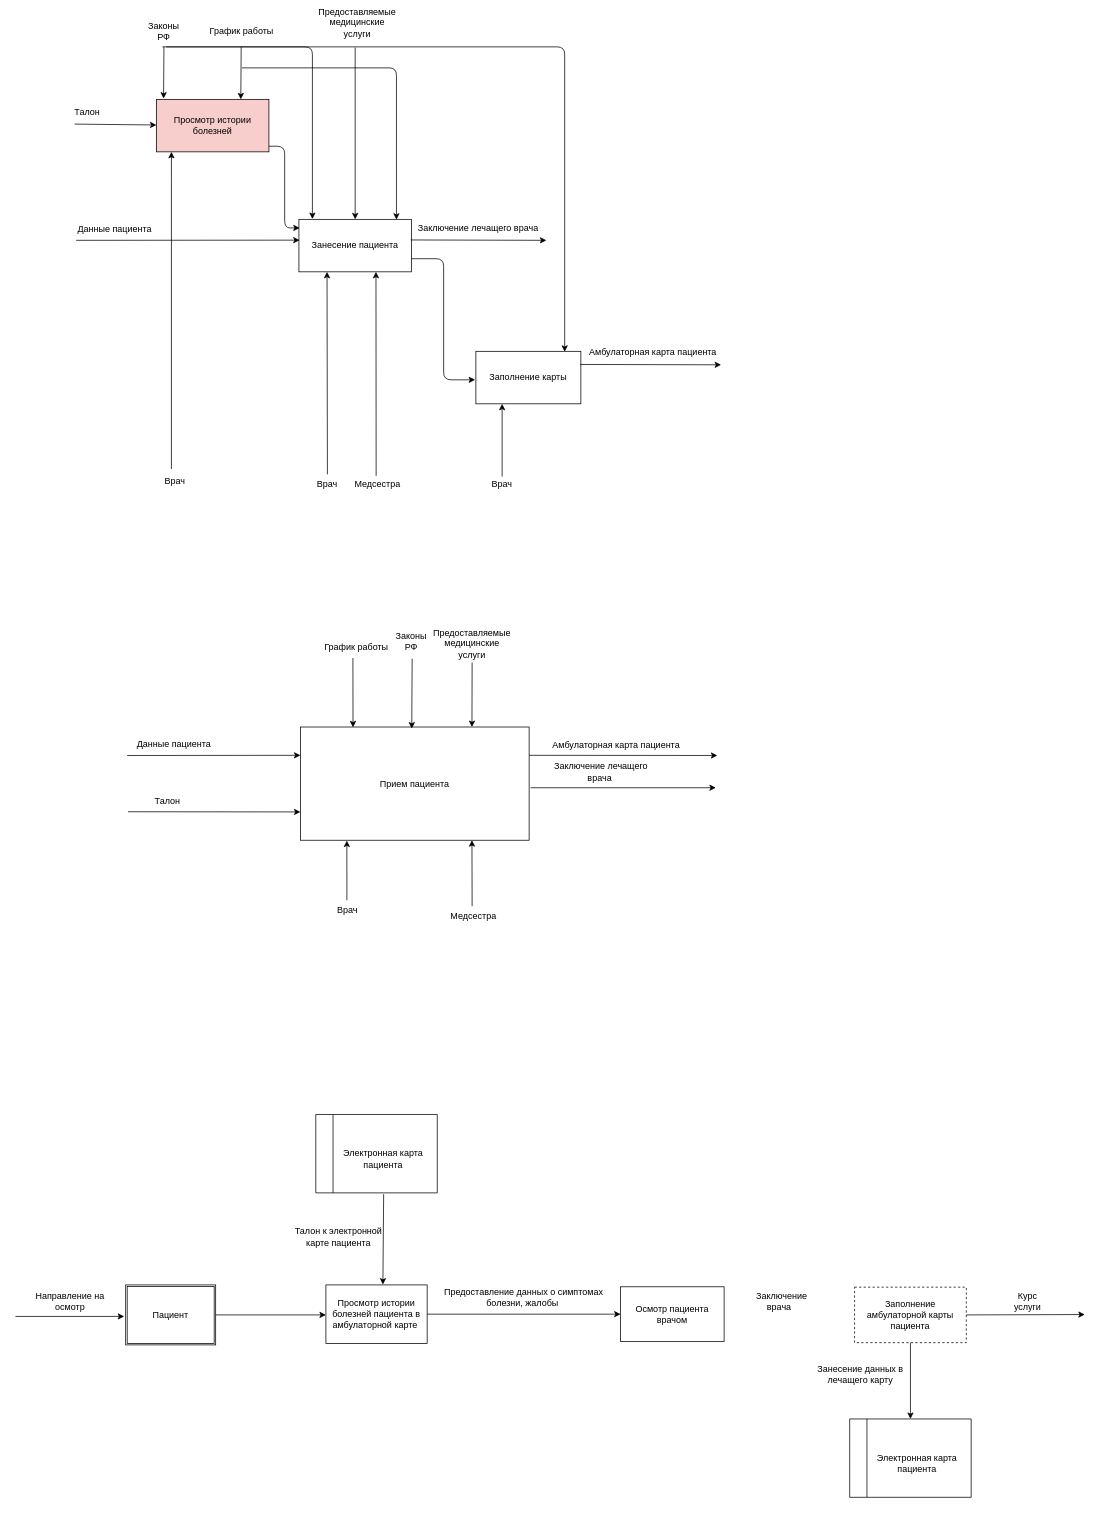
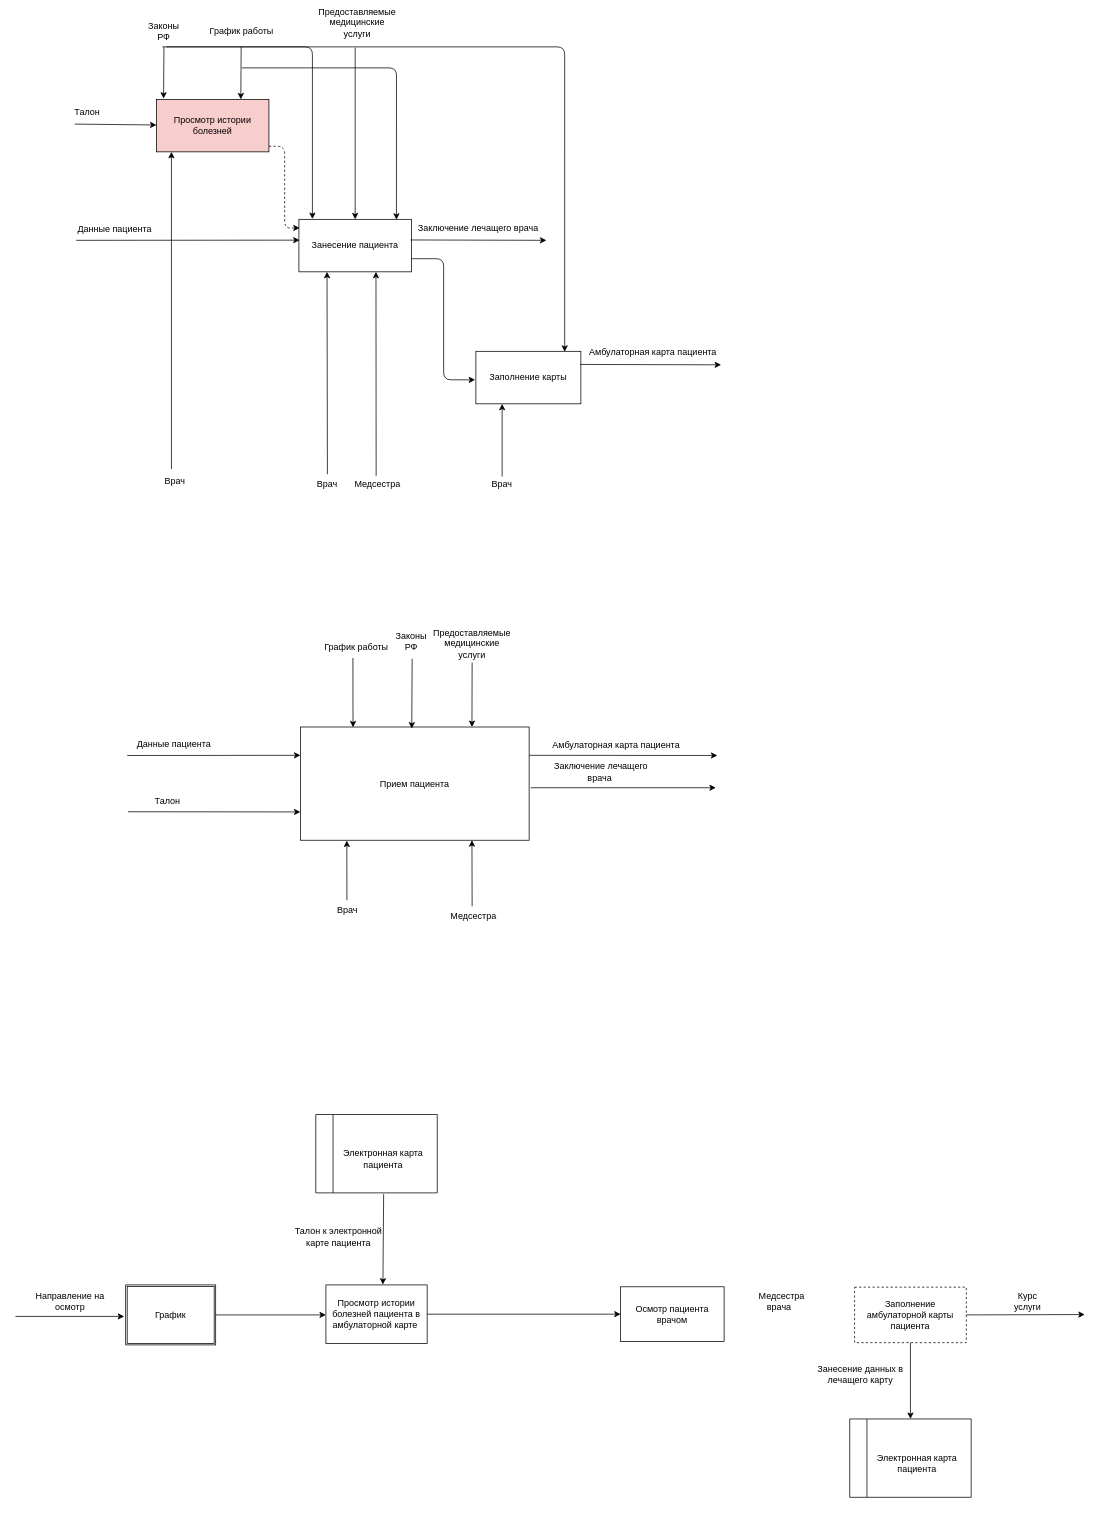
  <mxCell id="0" />
  <mxCell id="1" parent="0" />
  <mxCell id="2" value="" style="edgeStyle=orthogonalEdgeStyle;rounded=0;orthogonalLoop=1;jettySize=auto;html=1;" parent="1" target="3" edge="1"><mxGeometry relative="1" as="geometry"><mxPoint x="228" y="625" as="sourcePoint" /><Array as="points"><mxPoint x="228" y="242" /><mxPoint x="228" y="242" /></Array></mxGeometry></mxCell>
  <mxCell id="3" value="Просмотр истории болезней&lt;br&gt;" style="rounded=0;whiteSpace=wrap;html=1;fillColor=#f8cecc;" parent="1" vertex="1"><mxGeometry x="208" y="132" width="150" height="70" as="geometry" /></mxCell>
  <mxCell id="4" value="Талон&lt;br&gt;" style="text;html=1;strokeColor=none;fillColor=none;align=center;verticalAlign=middle;whiteSpace=wrap;rounded=0;" parent="1" vertex="1"><mxGeometry x="61" y="140" width="110" height="20" as="geometry" /></mxCell>
  <mxCell id="5" value="" style="endArrow=classic;html=1;" parent="1" edge="1"><mxGeometry width="50" height="50" relative="1" as="geometry"><mxPoint x="218" y="62" as="sourcePoint" /><mxPoint x="217.5" y="131" as="targetPoint" /></mxGeometry></mxCell>
  <mxCell id="6" value="График работы&amp;nbsp;" style="text;html=1;strokeColor=none;fillColor=none;align=center;verticalAlign=middle;whiteSpace=wrap;rounded=0;" parent="1" vertex="1"><mxGeometry x="255.5" y="27" width="135" height="30" as="geometry" /></mxCell>
  <mxCell id="7" value="Занесение пациента" style="rounded=0;whiteSpace=wrap;html=1;" parent="1" vertex="1"><mxGeometry x="398" y="292" width="150" height="70" as="geometry" /></mxCell>
  <mxCell id="8" style="edgeStyle=orthogonalEdgeStyle;rounded=0;orthogonalLoop=1;jettySize=auto;html=1;exitX=0.5;exitY=1;exitDx=0;exitDy=0;" parent="1" edge="1"><mxGeometry relative="1" as="geometry"><mxPoint x="148" y="312" as="sourcePoint" /><mxPoint x="148" y="312" as="targetPoint" /></mxGeometry></mxCell>
  <mxCell id="9" value="" style="endArrow=classic;html=1;entryX=0.25;entryY=1;entryDx=0;entryDy=0;" parent="1" target="7" edge="1"><mxGeometry width="50" height="50" relative="1" as="geometry"><mxPoint x="436" y="632" as="sourcePoint" /><mxPoint x="478" y="422" as="targetPoint" /></mxGeometry></mxCell>
  <mxCell id="10" value="Заключение лечащего врача&amp;nbsp;" style="text;html=1;strokeColor=none;fillColor=none;align=center;verticalAlign=middle;whiteSpace=wrap;rounded=0;" parent="1" vertex="1"><mxGeometry x="721" y="1004" width="160" height="50" as="geometry" /></mxCell>
  <mxCell id="11" value="Заполнение карты" style="rounded=0;whiteSpace=wrap;html=1;" parent="1" vertex="1"><mxGeometry x="634" y="468" width="140" height="70" as="geometry" /></mxCell>
  <mxCell id="12" value="" style="endArrow=classic;html=1;entryX=0.25;entryY=1;entryDx=0;entryDy=0;exitX=0.5;exitY=0;exitDx=0;exitDy=0;" parent="1" target="11" edge="1" source="13"><mxGeometry width="50" height="50" relative="1" as="geometry"><mxPoint x="621" y="625" as="sourcePoint" /><mxPoint x="608" y="582" as="targetPoint" /></mxGeometry></mxCell>
  <mxCell id="13" value="Врач" style="text;html=1;strokeColor=none;fillColor=none;align=center;verticalAlign=middle;whiteSpace=wrap;rounded=0;" parent="1" vertex="1"><mxGeometry x="649" y="635" width="40" height="20" as="geometry" /></mxCell>
  <mxCell id="14" style="edgeStyle=orthogonalEdgeStyle;rounded=0;orthogonalLoop=1;jettySize=auto;html=1;exitX=0.5;exitY=1;exitDx=0;exitDy=0;" parent="1" source="13" target="13" edge="1"><mxGeometry relative="1" as="geometry" /></mxCell>
  <mxCell id="15" value="Врач&lt;br&gt;" style="text;html=1;strokeColor=none;fillColor=none;align=center;verticalAlign=middle;whiteSpace=wrap;rounded=0;" parent="1" vertex="1"><mxGeometry x="213" y="632" width="40" height="20" as="geometry" /></mxCell>
  <mxCell id="16" value="Законы РФ" style="text;html=1;strokeColor=none;fillColor=none;align=center;verticalAlign=middle;whiteSpace=wrap;rounded=0;" parent="1" vertex="1"><mxGeometry x="198" y="32" width="40" height="20" as="geometry" /></mxCell>
  <mxCell id="17" value="" style="endArrow=classic;html=1;entryX=0.75;entryY=0;entryDx=0;entryDy=0;" parent="1" target="3" edge="1"><mxGeometry width="50" height="50" relative="1" as="geometry"><mxPoint x="321" y="62" as="sourcePoint" /><mxPoint x="328" y="72" as="targetPoint" /></mxGeometry></mxCell>
  <mxCell id="18" value="Прием пациента&lt;br&gt;" style="rounded=0;whiteSpace=wrap;html=1;" parent="1" vertex="1"><mxGeometry x="400" y="969" width="305" height="151" as="geometry" /></mxCell>
  <mxCell id="19" value="" style="endArrow=classic;html=1;entryX=0;entryY=0.25;entryDx=0;entryDy=0;" parent="1" target="18" edge="1"><mxGeometry width="50" height="50" relative="1" as="geometry"><mxPoint x="169" y="1007" as="sourcePoint" /><mxPoint x="281" y="984" as="targetPoint" /></mxGeometry></mxCell>
  <mxCell id="20" value="Данные пациента" style="text;html=1;strokeColor=none;fillColor=none;align=center;verticalAlign=middle;whiteSpace=wrap;rounded=0;" parent="1" vertex="1"><mxGeometry x="176" y="982" width="111" height="20" as="geometry" /></mxCell>
  <mxCell id="21" value="" style="endArrow=classic;html=1;entryX=0;entryY=0.75;entryDx=0;entryDy=0;" parent="1" target="18" edge="1"><mxGeometry width="50" height="50" relative="1" as="geometry"><mxPoint x="170" y="1082" as="sourcePoint" /><mxPoint x="327" y="1088" as="targetPoint" /></mxGeometry></mxCell>
  <mxCell id="22" value="Талон" style="text;html=1;strokeColor=none;fillColor=none;align=center;verticalAlign=middle;whiteSpace=wrap;rounded=0;" parent="1" vertex="1"><mxGeometry x="167" y="1058" width="112" height="20" as="geometry" /></mxCell>
  <mxCell id="23" value="" style="endArrow=classic;html=1;entryX=0.203;entryY=1.003;entryDx=0;entryDy=0;entryPerimeter=0;" parent="1" target="18" edge="1"><mxGeometry width="50" height="50" relative="1" as="geometry"><mxPoint x="462" y="1200" as="sourcePoint" /><mxPoint x="477" y="1150" as="targetPoint" /></mxGeometry></mxCell>
  <mxCell id="24" value="Врач" style="text;html=1;strokeColor=none;fillColor=none;align=center;verticalAlign=middle;whiteSpace=wrap;rounded=0;" parent="1" vertex="1"><mxGeometry x="443" y="1203" width="40" height="20" as="geometry" /></mxCell>
  <mxCell id="25" value="" style="endArrow=classic;html=1;entryX=0.75;entryY=1;entryDx=0;entryDy=0;" parent="1" target="18" edge="1"><mxGeometry width="50" height="50" relative="1" as="geometry"><mxPoint x="629" y="1208" as="sourcePoint" /><mxPoint x="639" y="1186" as="targetPoint" /></mxGeometry></mxCell>
  <mxCell id="26" value="Медсестра" style="text;html=1;strokeColor=none;fillColor=none;align=center;verticalAlign=middle;whiteSpace=wrap;rounded=0;" parent="1" vertex="1"><mxGeometry x="611" y="1211" width="40" height="20" as="geometry" /></mxCell>
  <mxCell id="27" value="" style="endArrow=classic;html=1;entryX=0.23;entryY=0.003;entryDx=0;entryDy=0;entryPerimeter=0;" parent="1" target="18" edge="1"><mxGeometry width="50" height="50" relative="1" as="geometry"><mxPoint x="470" y="877" as="sourcePoint" /><mxPoint x="506" y="843" as="targetPoint" /></mxGeometry></mxCell>
  <mxCell id="28" value="График работы&amp;nbsp;" style="text;html=1;strokeColor=none;fillColor=none;align=center;verticalAlign=middle;whiteSpace=wrap;rounded=0;" parent="1" vertex="1"><mxGeometry x="408.5" y="848" width="135" height="30" as="geometry" /></mxCell>
  <mxCell id="29" value="" style="endArrow=classic;html=1;entryX=0.75;entryY=0;entryDx=0;entryDy=0;" parent="1" target="18" edge="1"><mxGeometry width="50" height="50" relative="1" as="geometry"><mxPoint x="629" y="883" as="sourcePoint" /><mxPoint x="662" y="879" as="targetPoint" /></mxGeometry></mxCell>
  <mxCell id="30" value="Предоставляемые медицинские услуги" style="text;html=1;strokeColor=none;fillColor=none;align=center;verticalAlign=middle;whiteSpace=wrap;rounded=0;" parent="1" vertex="1"><mxGeometry x="609" y="848" width="40" height="20" as="geometry" /></mxCell>
  <mxCell id="31" value="" style="endArrow=classic;html=1;exitX=1;exitY=0.25;exitDx=0;exitDy=0;" parent="1" source="18" edge="1"><mxGeometry width="50" height="50" relative="1" as="geometry"><mxPoint x="847" y="996" as="sourcePoint" /><mxPoint x="956" y="1007" as="targetPoint" /></mxGeometry></mxCell>
  <mxCell id="32" value="Амбулаторная карта пациента&amp;nbsp;" style="text;html=1;strokeColor=none;fillColor=none;align=center;verticalAlign=middle;whiteSpace=wrap;rounded=0;" parent="1" vertex="1"><mxGeometry x="717" y="984" width="212" height="20" as="geometry" /></mxCell>
  <mxCell id="33" value="" style="endArrow=classic;html=1;entryX=0;entryY=0.25;entryDx=0;entryDy=0;" edge="1" parent="1"><mxGeometry width="50" height="50" relative="1" as="geometry"><mxPoint x="101" y="320" as="sourcePoint" /><mxPoint x="399" y="319.75" as="targetPoint" /></mxGeometry></mxCell>
  <mxCell id="34" value="Данные пациента" style="text;html=1;strokeColor=none;fillColor=none;align=center;verticalAlign=middle;whiteSpace=wrap;rounded=0;" vertex="1" parent="1"><mxGeometry x="97" y="296" width="111" height="20" as="geometry" /></mxCell>
  <mxCell id="35" value="Амбулаторная карта пациента&amp;nbsp;" style="text;html=1;strokeColor=none;fillColor=none;align=center;verticalAlign=middle;whiteSpace=wrap;rounded=0;" vertex="1" parent="1"><mxGeometry x="766" y="462" width="212" height="16" as="geometry" /></mxCell>
  <mxCell id="36" value="" style="endArrow=classic;html=1;" edge="1" parent="1"><mxGeometry width="50" height="50" relative="1" as="geometry"><mxPoint x="707" y="1050" as="sourcePoint" /><mxPoint x="954" y="1050" as="targetPoint" /></mxGeometry></mxCell>
  <mxCell id="37" value="" style="edgeStyle=elbowEdgeStyle;elbow=horizontal;endArrow=classic;html=1;exitX=1;exitY=0.75;exitDx=0;exitDy=0;" edge="1" parent="1" source="7"><mxGeometry width="50" height="50" relative="1" as="geometry"><mxPoint x="521" y="489" as="sourcePoint" /><mxPoint x="633" y="506" as="targetPoint" /></mxGeometry></mxCell>
  <mxCell id="38" value="Врач" style="text;html=1;strokeColor=none;fillColor=none;align=center;verticalAlign=middle;whiteSpace=wrap;rounded=0;" vertex="1" parent="1"><mxGeometry x="416" y="635" width="40" height="20" as="geometry" /></mxCell>
  <mxCell id="39" value="" style="endArrow=classic;html=1;" edge="1" parent="1" target="3"><mxGeometry width="50" height="50" relative="1" as="geometry"><mxPoint x="99" y="165" as="sourcePoint" /><mxPoint x="166" y="149" as="targetPoint" /></mxGeometry></mxCell>
  <mxCell id="40" value="" style="endArrow=classic;html=1;exitX=1;exitY=0.25;exitDx=0;exitDy=0;" edge="1" parent="1"><mxGeometry width="50" height="50" relative="1" as="geometry"><mxPoint x="773" y="485.5" as="sourcePoint" /><mxPoint x="961" y="486" as="targetPoint" /></mxGeometry></mxCell>
  <mxCell id="41" value="Законы РФ" style="text;html=1;strokeColor=none;fillColor=none;align=center;verticalAlign=middle;whiteSpace=wrap;rounded=0;" vertex="1" parent="1"><mxGeometry x="528" y="845" width="40" height="20" as="geometry" /></mxCell>
  <mxCell id="42" value="" style="endArrow=classic;html=1;" edge="1" parent="1"><mxGeometry width="50" height="50" relative="1" as="geometry"><mxPoint x="549" y="878" as="sourcePoint" /><mxPoint x="548.5" y="971" as="targetPoint" /></mxGeometry></mxCell>
  <mxCell id="43" value="Медсестра" style="text;html=1;strokeColor=none;fillColor=none;align=center;verticalAlign=middle;whiteSpace=wrap;rounded=0;" vertex="1" parent="1"><mxGeometry x="483" y="635" width="40" height="20" as="geometry" /></mxCell>
  <mxCell id="44" value="" style="endArrow=classic;html=1;entryX=0.75;entryY=1;entryDx=0;entryDy=0;" edge="1" parent="1"><mxGeometry width="50" height="50" relative="1" as="geometry"><mxPoint x="501" y="634" as="sourcePoint" /><mxPoint x="500.75" y="362" as="targetPoint" /></mxGeometry></mxCell>
- <mxCell id="45" value="" style="edgeStyle=elbowEdgeStyle;elbow=horizontal;endArrow=classic;html=1;exitX=1;exitY=0.893;exitDx=0;exitDy=0;exitPerimeter=0;entryX=0.007;entryY=0.164;entryDx=0;entryDy=0;entryPerimeter=0;" edge="1" parent="1" source="3" target="7"><mxGeometry width="50" height="50" relative="1" as="geometry"><mxPoint x="366" y="257" as="sourcePoint" /><mxPoint x="416" y="207" as="targetPoint" /></mxGeometry></mxCell>
+ <mxCell id="45" value="" style="edgeStyle=elbowEdgeStyle;elbow=horizontal;endArrow=classic;html=1;exitX=1;exitY=0.893;exitDx=0;exitDy=0;exitPerimeter=0;entryX=0.007;entryY=0.164;entryDx=0;entryDy=0;entryPerimeter=0;dashed=1;" edge="1" parent="1" source="3" target="7"><mxGeometry width="50" height="50" relative="1" as="geometry"><mxPoint x="366" y="257" as="sourcePoint" /><mxPoint x="416" y="207" as="targetPoint" /></mxGeometry></mxCell>
  <mxCell id="46" value="Предоставляемые медицинские услуги" style="text;html=1;strokeColor=none;fillColor=none;align=center;verticalAlign=middle;whiteSpace=wrap;rounded=0;" vertex="1" parent="1"><mxGeometry x="456" y="20" width="40" height="20" as="geometry" /></mxCell>
  <mxCell id="47" value="" style="edgeStyle=segmentEdgeStyle;endArrow=classic;html=1;entryX=0.12;entryY=-0.007;entryDx=0;entryDy=0;entryPerimeter=0;" edge="1" parent="1" target="7"><mxGeometry width="50" height="50" relative="1" as="geometry"><mxPoint x="216" y="62" as="sourcePoint" /><mxPoint x="501" y="129" as="targetPoint" /></mxGeometry></mxCell>
  <mxCell id="48" value="" style="edgeStyle=segmentEdgeStyle;endArrow=classic;html=1;entryX=0.867;entryY=0.007;entryDx=0;entryDy=0;entryPerimeter=0;" edge="1" parent="1" target="7"><mxGeometry width="50" height="50" relative="1" as="geometry"><mxPoint x="322" y="90" as="sourcePoint" /><mxPoint x="429" y="86" as="targetPoint" /></mxGeometry></mxCell>
  <mxCell id="49" value="" style="endArrow=classic;html=1;entryX=0.5;entryY=0;entryDx=0;entryDy=0;" edge="1" parent="1" target="7"><mxGeometry width="50" height="50" relative="1" as="geometry"><mxPoint x="473" y="63" as="sourcePoint" /><mxPoint x="515" y="171" as="targetPoint" /></mxGeometry></mxCell>
  <mxCell id="50" value="" style="edgeStyle=segmentEdgeStyle;endArrow=classic;html=1;entryX=0.846;entryY=0.008;entryDx=0;entryDy=0;entryPerimeter=0;" edge="1" parent="1" target="11"><mxGeometry width="50" height="50" relative="1" as="geometry"><mxPoint x="221" y="62" as="sourcePoint" /><mxPoint x="396" y="78" as="targetPoint" /></mxGeometry></mxCell>
  <mxCell id="51" value="" style="endArrow=classic;html=1;exitX=0.993;exitY=0.393;exitDx=0;exitDy=0;exitPerimeter=0;" edge="1" parent="1" source="7"><mxGeometry width="50" height="50" relative="1" as="geometry"><mxPoint x="641" y="294" as="sourcePoint" /><mxPoint x="728" y="320" as="targetPoint" /></mxGeometry></mxCell>
  <mxCell id="52" value="Заключение лечащего врача&amp;nbsp;" style="text;html=1;strokeColor=none;fillColor=none;align=center;verticalAlign=middle;whiteSpace=wrap;rounded=0;" vertex="1" parent="1"><mxGeometry x="541" y="274" width="196" height="59" as="geometry" /></mxCell>
- <mxCell id="53" value="Пациент" style="shape=ext;double=1;rounded=0;whiteSpace=wrap;html=1;" vertex="1" parent="1"><mxGeometry x="167" y="1713" width="120" height="80" as="geometry" /></mxCell>
+ <mxCell id="53" value="График" style="shape=ext;double=1;rounded=0;whiteSpace=wrap;html=1;" vertex="1" parent="1"><mxGeometry x="167" y="1713" width="120" height="80" as="geometry" /></mxCell>
  <mxCell id="54" value="" style="endArrow=classic;html=1;exitX=1;exitY=0.5;exitDx=0;exitDy=0;" edge="1" parent="1" source="53"><mxGeometry width="50" height="50" relative="1" as="geometry"><mxPoint x="341" y="1748" as="sourcePoint" /><mxPoint x="434" y="1753" as="targetPoint" /></mxGeometry></mxCell>
  <mxCell id="55" value="Просмотр истории болезней пациента в амбулаторной карте&amp;nbsp;" style="rounded=0;whiteSpace=wrap;html=1;" vertex="1" parent="1"><mxGeometry x="434" y="1713" width="135" height="78" as="geometry" /></mxCell>
  <mxCell id="56" value="" style="endArrow=classic;html=1;exitX=1;exitY=0.5;exitDx=0;exitDy=0;" edge="1" parent="1" source="55"><mxGeometry width="50" height="50" relative="1" as="geometry"><mxPoint x="818" y="1697" as="sourcePoint" /><mxPoint x="827" y="1752" as="targetPoint" /></mxGeometry></mxCell>
  <mxCell id="57" value="Осмотр пациента врачом" style="rounded=0;whiteSpace=wrap;html=1;" vertex="1" parent="1"><mxGeometry x="827" y="1715.5" width="138" height="73" as="geometry" /></mxCell>
  <mxCell id="58" value="Заполнение амбулаторной карты пациента" style="rounded=0;whiteSpace=wrap;html=1;dashed=1;" vertex="1" parent="1"><mxGeometry x="1139" y="1716" width="149" height="74" as="geometry" /></mxCell>
  <mxCell id="59" value="" style="endArrow=classic;html=1;exitX=1;exitY=0.5;exitDx=0;exitDy=0;entryX=0;entryY=0.5;entryDx=0;entryDy=0;" edge="1" parent="1" source="58"><mxGeometry width="50" height="50" relative="1" as="geometry"><mxPoint x="1325" y="1754" as="sourcePoint" /><mxPoint x="1446" y="1752.5" as="targetPoint" /></mxGeometry></mxCell>
- <mxCell id="60" value="Предоставление данных о симптомах болезни, жалобы&amp;nbsp;" style="text;html=1;strokeColor=none;fillColor=none;align=center;verticalAlign=middle;whiteSpace=wrap;rounded=0;" vertex="1" parent="1"><mxGeometry x="585" y="1720" width="226" height="20" as="geometry" /></mxCell>
  <mxCell id="61" value="" style="swimlane;startSize=23;rotation=-90;" vertex="1" parent="1"><mxGeometry x="1161.25" y="1863" width="104.5" height="162" as="geometry" /></mxCell>
  <mxCell id="62" value="Электронная карта &lt;br&gt;пациента" style="text;html=1;align=center;verticalAlign=middle;resizable=0;points=[];autosize=1;" vertex="1" parent="61"><mxGeometry x="2.25" y="72" width="117" height="32" as="geometry" /></mxCell>
  <mxCell id="63" value="" style="swimlane;startSize=23;rotation=-90;" vertex="1" parent="1"><mxGeometry x="449.25" y="1457" width="104.5" height="162" as="geometry" /></mxCell>
  <mxCell id="64" value="Электронная карта &lt;br&gt;пациента" style="text;html=1;align=center;verticalAlign=middle;resizable=0;points=[];autosize=1;" vertex="1" parent="63"><mxGeometry x="2.25" y="72" width="117" height="32" as="geometry" /></mxCell>
  <mxCell id="65" value="" style="endArrow=classic;html=1;entryX=0.563;entryY=-0.006;entryDx=0;entryDy=0;entryPerimeter=0;" edge="1" parent="1" target="55"><mxGeometry width="50" height="50" relative="1" as="geometry"><mxPoint x="511" y="1592" as="sourcePoint" /><mxPoint x="545" y="1599" as="targetPoint" /></mxGeometry></mxCell>
  <mxCell id="66" value="" style="endArrow=classic;html=1;exitX=0.5;exitY=1;exitDx=0;exitDy=0;entryX=1;entryY=0.5;entryDx=0;entryDy=0;" edge="1" parent="1" source="58" target="61"><mxGeometry width="50" height="50" relative="1" as="geometry"><mxPoint x="1245" y="1861" as="sourcePoint" /><mxPoint x="1295" y="1811" as="targetPoint" /></mxGeometry></mxCell>
  <mxCell id="67" value="Занесение данных в лечащего карту" style="text;html=1;strokeColor=none;fillColor=none;align=center;verticalAlign=middle;whiteSpace=wrap;rounded=0;" vertex="1" parent="1"><mxGeometry x="1069" y="1822" width="156" height="20" as="geometry" /></mxCell>
- <mxCell id="68" value="Заключение врача&amp;nbsp;&amp;nbsp;" style="text;html=1;strokeColor=none;fillColor=none;align=center;verticalAlign=middle;whiteSpace=wrap;rounded=0;" vertex="1" parent="1"><mxGeometry x="993" y="1725" width="98" height="20" as="geometry" /></mxCell>
+ <mxCell id="68" value="Медсестра врача&amp;nbsp;&amp;nbsp;" style="text;html=1;strokeColor=none;fillColor=none;align=center;verticalAlign=middle;whiteSpace=wrap;rounded=0;" vertex="1" parent="1"><mxGeometry x="993" y="1725" width="98" height="20" as="geometry" /></mxCell>
  <mxCell id="69" value="Талон к электронной карте пациента&lt;br&gt;" style="text;html=1;strokeColor=none;fillColor=none;align=center;verticalAlign=middle;whiteSpace=wrap;rounded=0;" vertex="1" parent="1"><mxGeometry x="382" y="1639" width="138" height="20" as="geometry" /></mxCell>
  <mxCell id="70" value="" style="endArrow=classic;html=1;entryX=0;entryY=0.75;entryDx=0;entryDy=0;" edge="1" parent="1"><mxGeometry width="50" height="50" relative="1" as="geometry"><mxPoint x="20" y="1755" as="sourcePoint" /><mxPoint x="165" y="1755" as="targetPoint" /></mxGeometry></mxCell>
  <mxCell id="71" value="Направление на осмотр&lt;br&gt;" style="text;html=1;strokeColor=none;fillColor=none;align=center;verticalAlign=middle;whiteSpace=wrap;rounded=0;" vertex="1" parent="1"><mxGeometry x="31" y="1725" width="124" height="20" as="geometry" /></mxCell>
  <mxCell id="72" value="Курс услуги" style="text;html=1;strokeColor=none;fillColor=none;align=center;verticalAlign=middle;whiteSpace=wrap;rounded=0;" vertex="1" parent="1"><mxGeometry x="1350" y="1725" width="40" height="20" as="geometry" /></mxCell>
